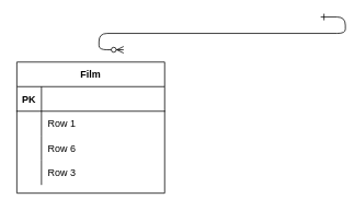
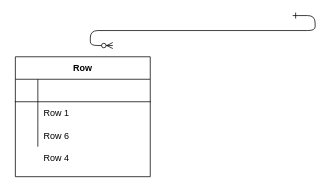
  <mxCell id="0" />
  <mxCell id="1" parent="0" />
  <mxCell id="2" value="" style="edgeStyle=entityRelationEdgeStyle;endArrow=ERzeroToMany;startArrow=ERone;endFill=1;startFill=0;" parent="1" edge="1"><mxGeometry width="100" height="100" relative="1" as="geometry"><mxPoint x="390" y="20" as="sourcePoint" /><mxPoint x="150" y="60" as="targetPoint" /></mxGeometry></mxCell>
- <mxCell id="3" value="Film" style="shape=table;startSize=30;container=1;collapsible=1;childLayout=tableLayout;fixedRows=1;rowLines=0;fontStyle=1;align=center;resizeLast=1;" vertex="1" parent="1"><mxGeometry x="20" y="75" width="180" height="160" as="geometry" /></mxCell>
+ <mxCell id="3" value="Row" style="shape=table;startSize=30;container=1;collapsible=1;childLayout=tableLayout;fixedRows=1;rowLines=0;fontStyle=1;align=center;resizeLast=1;" vertex="1" parent="1"><mxGeometry x="20" y="75" width="180" height="160" as="geometry" /></mxCell>
  <mxCell id="4" value="" style="shape=partialRectangle;collapsible=0;dropTarget=0;pointerEvents=0;fillColor=none;top=0;left=0;bottom=1;right=0;points=[[0,0.5],[1,0.5]];portConstraint=eastwest;" vertex="1" parent="3"><mxGeometry y="30" width="180" height="30" as="geometry" /></mxCell>
- <mxCell id="5" value="PK" style="shape=partialRectangle;connectable=0;fillColor=none;top=0;left=0;bottom=0;right=0;fontStyle=1;overflow=hidden;" vertex="1" parent="4"><mxGeometry width="30" height="30" as="geometry" /></mxCell>
  <mxCell id="6" value="" style="shape=partialRectangle;collapsible=0;dropTarget=0;pointerEvents=0;fillColor=none;top=0;left=0;bottom=0;right=0;points=[[0,0.5],[1,0.5]];portConstraint=eastwest;" vertex="1" parent="3"><mxGeometry y="60" width="180" height="30" as="geometry" /></mxCell>
  <mxCell id="7" value="" style="shape=partialRectangle;connectable=0;fillColor=none;top=0;left=0;bottom=0;right=0;editable=1;overflow=hidden;" vertex="1" parent="6"><mxGeometry width="30" height="30" as="geometry" /></mxCell>
  <mxCell id="8" value="Row 1" style="shape=partialRectangle;connectable=0;fillColor=none;top=0;left=0;bottom=0;right=0;align=left;spacingLeft=6;overflow=hidden;" vertex="1" parent="6"><mxGeometry x="30" width="150" height="30" as="geometry" /></mxCell>
  <mxCell id="9" value="" style="shape=partialRectangle;collapsible=0;dropTarget=0;pointerEvents=0;fillColor=none;top=0;left=0;bottom=0;right=0;points=[[0,0.5],[1,0.5]];portConstraint=eastwest;" vertex="1" parent="3"><mxGeometry y="90" width="180" height="30" as="geometry" /></mxCell>
  <mxCell id="10" value="" style="shape=partialRectangle;connectable=0;fillColor=none;top=0;left=0;bottom=0;right=0;editable=1;overflow=hidden;" vertex="1" parent="9"><mxGeometry width="30" height="30" as="geometry" /></mxCell>
  <mxCell id="11" value="Row 6" style="shape=partialRectangle;connectable=0;fillColor=none;top=0;left=0;bottom=0;right=0;align=left;spacingLeft=6;overflow=hidden;" vertex="1" parent="9"><mxGeometry x="30" width="150" height="30" as="geometry" /></mxCell>
  <mxCell id="12" value="" style="shape=partialRectangle;collapsible=0;dropTarget=0;pointerEvents=0;fillColor=none;top=0;left=0;bottom=0;right=0;points=[[0,0.5],[1,0.5]];portConstraint=eastwest;" vertex="1" parent="3"><mxGeometry y="120" width="180" height="30" as="geometry" /></mxCell>
  <mxCell id="13" value="" style="shape=partialRectangle;connectable=0;fillColor=none;top=0;left=0;bottom=0;right=0;editable=1;overflow=hidden;" vertex="1" parent="12"><mxGeometry width="30" height="30" as="geometry" /></mxCell>
- <mxCell id="14" value="Row 3" style="shape=partialRectangle;connectable=0;fillColor=none;top=0;left=0;bottom=0;right=0;align=left;spacingLeft=6;overflow=hidden;" vertex="1" parent="12"><mxGeometry x="30" width="150" height="30" as="geometry" /></mxCell>
+ <mxCell id="14" value="Row 4" style="shape=partialRectangle;connectable=0;fillColor=none;top=0;left=0;bottom=0;right=0;align=left;spacingLeft=6;overflow=hidden;" vertex="1" parent="12"><mxGeometry x="30" width="150" height="30" as="geometry" /></mxCell>
